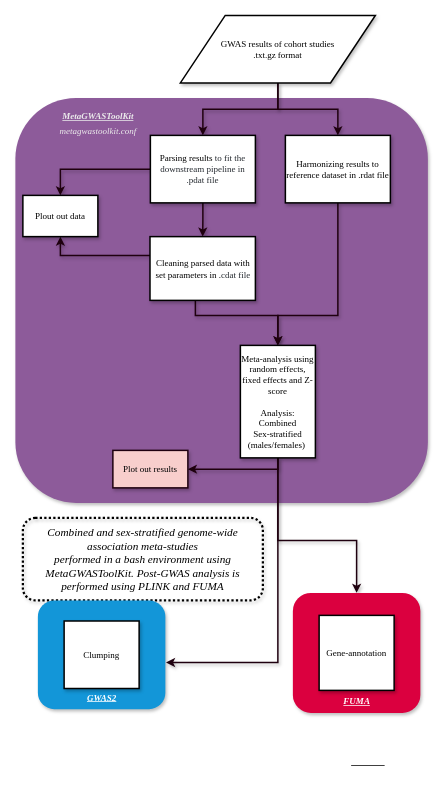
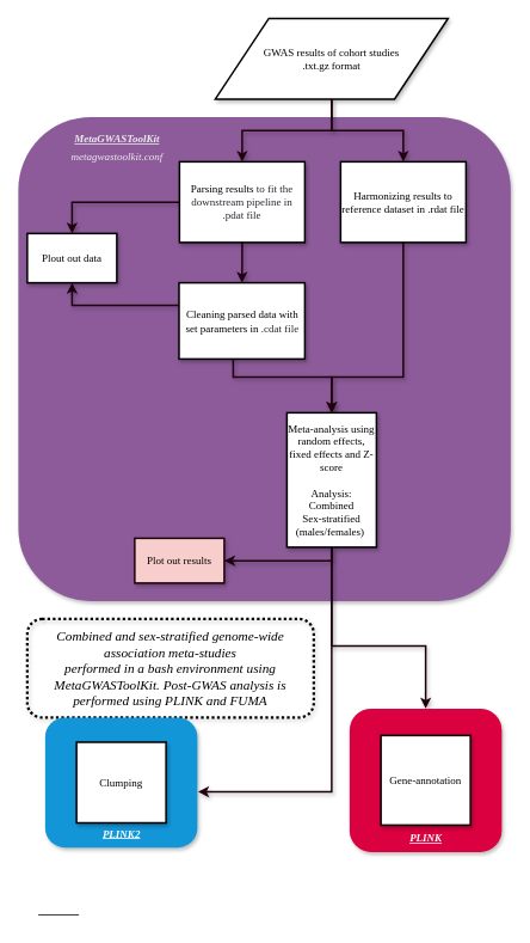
  <mxCell id="0" />
  <mxCell id="1" parent="0" />
  <mxCell id="2" value="" style="rounded=1;whiteSpace=wrap;html=1;shadow=1;labelBackgroundColor=none;fontFamily=Georgia;fontSize=12;fillColor=#8D5B9A;strokeColor=none;" parent="1" vertex="1"><mxGeometry x="20" y="130" width="550" height="540" as="geometry" /></mxCell>
  <mxCell id="3" style="edgeStyle=orthogonalEdgeStyle;rounded=0;orthogonalLoop=1;jettySize=auto;html=1;entryX=0.5;entryY=0;entryDx=0;entryDy=0;fontFamily=Georgia;fontSize=11;shadow=1;strokeColor=#1F000F;strokeWidth=2;fillColor=#000000;sketch=0;" parent="1" source="5" target="8" edge="1"><mxGeometry relative="1" as="geometry" /></mxCell>
  <mxCell id="4" style="edgeStyle=orthogonalEdgeStyle;rounded=0;orthogonalLoop=1;jettySize=auto;html=1;entryX=0.5;entryY=0;entryDx=0;entryDy=0;fontFamily=Georgia;fontSize=11;shadow=1;strokeColor=#1F000F;strokeWidth=2;fillColor=#000000;sketch=0;" parent="1" source="5" target="10" edge="1"><mxGeometry relative="1" as="geometry" /></mxCell>
  <mxCell id="5" value="GWAS results of cohort studies&lt;br&gt;.txt.gz format" style="shape=parallelogram;html=1;strokeWidth=2;perimeter=parallelogramPerimeter;whiteSpace=wrap;rounded=1;arcSize=0;size=0.23;fontFamily=Georgia;shadow=1;" parent="1" vertex="1"><mxGeometry x="240" y="20" width="260" height="90" as="geometry" /></mxCell>
  <mxCell id="6" style="edgeStyle=orthogonalEdgeStyle;rounded=0;orthogonalLoop=1;jettySize=auto;html=1;entryX=0.5;entryY=0;entryDx=0;entryDy=0;fontFamily=Georgia;fontSize=11;shadow=1;strokeColor=#1F000F;strokeWidth=2;fillColor=#000000;sketch=0;" parent="1" source="8" target="14" edge="1"><mxGeometry relative="1" as="geometry" /></mxCell>
  <mxCell id="7" value="" style="edgeStyle=orthogonalEdgeStyle;rounded=0;orthogonalLoop=1;jettySize=auto;html=1;fontFamily=Georgia;fontSize=11;strokeColor=#1F000F;strokeWidth=2;fillColor=#000000;sketch=0;shadow=1;" parent="1" source="8" target="13" edge="1"><mxGeometry relative="1" as="geometry" /></mxCell>
  <mxCell id="8" value="&lt;font style=&quot;font-size: 12px;&quot;&gt;Parsing results&amp;nbsp;&lt;span style=&quot;color: rgb(36, 41, 47); text-align: start; background-color: rgb(255, 255, 255);&quot;&gt;to fit the downstream pipeline in .pdat file&lt;/span&gt;&lt;/font&gt;" style="rounded=1;whiteSpace=wrap;html=1;absoluteArcSize=1;arcSize=0;strokeWidth=2;shadow=1;fontFamily=Georgia;" parent="1" vertex="1"><mxGeometry x="200" y="180" width="140" height="90" as="geometry" /></mxCell>
  <mxCell id="9" style="edgeStyle=orthogonalEdgeStyle;rounded=0;orthogonalLoop=1;jettySize=auto;html=1;entryX=0.5;entryY=0;entryDx=0;entryDy=0;fontFamily=Georgia;fontSize=11;shadow=1;strokeColor=#1F000F;strokeWidth=2;fillColor=#000000;sketch=0;" parent="1" source="10" target="18" edge="1"><mxGeometry relative="1" as="geometry"><Array as="points"><mxPoint x="450" y="420" /><mxPoint x="370" y="420" /></Array></mxGeometry></mxCell>
  <mxCell id="10" value="Harmonizing results to reference dataset in .rdat file" style="rounded=1;whiteSpace=wrap;html=1;absoluteArcSize=1;arcSize=0;strokeWidth=2;shadow=1;fontFamily=Georgia;" parent="1" vertex="1"><mxGeometry x="380" y="180" width="140" height="90" as="geometry" /></mxCell>
  <mxCell id="11" style="edgeStyle=orthogonalEdgeStyle;rounded=0;orthogonalLoop=1;jettySize=auto;html=1;entryX=0.5;entryY=1;entryDx=0;entryDy=0;fontFamily=Georgia;fontSize=11;shadow=1;strokeColor=#1F000F;strokeWidth=2;fillColor=#000000;sketch=0;" parent="1" source="13" target="14" edge="1"><mxGeometry relative="1" as="geometry"><Array as="points"><mxPoint x="80" y="340" /></Array></mxGeometry></mxCell>
  <mxCell id="12" style="edgeStyle=orthogonalEdgeStyle;rounded=0;orthogonalLoop=1;jettySize=auto;html=1;entryX=0.5;entryY=0;entryDx=0;entryDy=0;fontFamily=Georgia;fontSize=11;strokeColor=#1F000F;strokeWidth=2;fillColor=#000000;sketch=0;shadow=1;" parent="1" source="13" target="18" edge="1"><mxGeometry relative="1" as="geometry"><Array as="points"><mxPoint x="260" y="420" /><mxPoint x="370" y="420" /></Array></mxGeometry></mxCell>
  <mxCell id="13" value="&lt;font style=&quot;font-size: 12px;&quot;&gt;Cleaning parsed data with set parameters in .&lt;span style=&quot;color: rgb(36, 41, 47); text-align: start;&quot;&gt;cdat file&lt;/span&gt;&lt;/font&gt;" style="rounded=1;whiteSpace=wrap;html=1;absoluteArcSize=1;arcSize=0;strokeWidth=2;shadow=1;fontFamily=Georgia;" parent="1" vertex="1"><mxGeometry x="199.5" y="315" width="140.5" height="85" as="geometry" /></mxCell>
  <mxCell id="14" value="Plout out data" style="rounded=1;whiteSpace=wrap;html=1;absoluteArcSize=1;arcSize=0;strokeWidth=2;shadow=1;fontFamily=Georgia;" parent="1" vertex="1"><mxGeometry x="30" y="260" width="100" height="55" as="geometry" /></mxCell>
  <mxCell id="15" style="edgeStyle=orthogonalEdgeStyle;rounded=0;sketch=0;orthogonalLoop=1;jettySize=auto;html=1;entryX=0.5;entryY=0;entryDx=0;entryDy=0;shadow=1;strokeColor=#1F000F;fontFamily=Georgia;fontSize=12;fontColor=default;exitX=0.5;exitY=1;exitDx=0;exitDy=0;fillColor=#FFFFFF;arcSize=14;strokeWidth=2;" parent="1" source="18" target="26" edge="1"><mxGeometry relative="1" as="geometry"><mxPoint x="440" y="760" as="targetPoint" /><Array as="points"><mxPoint x="370" y="720" /><mxPoint x="475" y="720" /></Array></mxGeometry></mxCell>
  <mxCell id="16" style="edgeStyle=orthogonalEdgeStyle;rounded=0;sketch=0;orthogonalLoop=1;jettySize=auto;html=1;entryX=1;entryY=0.5;entryDx=0;entryDy=0;shadow=1;strokeColor=#1F000F;fontFamily=Georgia;fontSize=12;fontColor=default;fillColor=#FFFFFF;arcSize=14;strokeWidth=2;" parent="1" source="18" target="19" edge="1"><mxGeometry relative="1" as="geometry"><Array as="points"><mxPoint x="370" y="625" /></Array></mxGeometry></mxCell>
  <mxCell id="17" style="edgeStyle=orthogonalEdgeStyle;rounded=0;orthogonalLoop=1;jettySize=auto;html=1;entryX=1.005;entryY=0.571;entryDx=0;entryDy=0;entryPerimeter=0;fontSize=12;fontFamily=Georgia;strokeColor=#1F000F;sketch=0;shadow=1;fillColor=#FFFFFF;arcSize=14;strokeWidth=2;" parent="1" source="18" target="28" edge="1"><mxGeometry relative="1" as="geometry"><Array as="points"><mxPoint x="370" y="883" /></Array></mxGeometry></mxCell>
  <mxCell id="18" value="Meta-analysis using random effects, fixed effects and Z-score&lt;br&gt;&lt;br&gt;Analysis:&lt;br&gt;Combined&lt;br&gt;Sex-stratified (males/females)&amp;nbsp;" style="rounded=1;whiteSpace=wrap;html=1;absoluteArcSize=1;arcSize=0;strokeWidth=2;shadow=1;fontFamily=Georgia;" parent="1" vertex="1"><mxGeometry x="320" y="460" width="100" height="150" as="geometry" /></mxCell>
  <mxCell id="19" value="Plot out results" style="whiteSpace=wrap;html=1;absoluteArcSize=1;arcSize=14;strokeWidth=2;fillColor=#f8cecc;fontFamily=Georgia;strokeColor=#1F000F;sketch=0;shadow=1;" parent="1" vertex="1"><mxGeometry x="150" y="600" width="100" height="50" as="geometry" /></mxCell>
  <mxCell id="20" value="&lt;i&gt;&lt;b&gt;&lt;u&gt;MetaGWASToolKit&lt;/u&gt;&lt;/b&gt;&lt;/i&gt;" style="text;html=1;align=center;verticalAlign=middle;resizable=0;points=[];autosize=1;strokeColor=none;fillColor=none;fontSize=12;fontFamily=Georgia;shadow=1;labelBackgroundColor=none;fontColor=#ECECEC;" parent="1" vertex="1"><mxGeometry x="60" y="140" width="140" height="30" as="geometry" /></mxCell>
- <mxCell id="22" value="&lt;i&gt;&lt;b&gt;&lt;u&gt;&lt;font color=&quot;#ffffff&quot;&gt;MR-base&lt;/font&gt;&lt;/u&gt;&lt;/b&gt;&lt;/i&gt;" style="text;html=1;align=center;verticalAlign=middle;resizable=0;points=[];autosize=1;strokeColor=none;fillColor=none;fontSize=12;fontFamily=Georgia;shadow=1;labelBackgroundColor=none;" parent="1" vertex="1"><mxGeometry x="450" y="1000" width="80" height="30" as="geometry" /></mxCell>
+ <mxCell id="21" value="&lt;i&gt;&lt;b&gt;&lt;u&gt;&lt;font color=&quot;#ffffff&quot;&gt;VEGAS2&lt;/font&gt;&lt;/u&gt;&lt;/b&gt;&lt;/i&gt;" style="text;html=1;align=center;verticalAlign=middle;resizable=0;points=[];autosize=1;strokeColor=none;fillColor=none;fontSize=12;fontFamily=Georgia;shadow=1;labelBackgroundColor=none;" parent="1" vertex="1"><mxGeometry x="25" y="1000" width="80" height="30" as="geometry" /></mxCell>
  <mxCell id="23" value="&lt;i&gt;&lt;b&gt;&lt;u&gt;&lt;font color=&quot;#ffffff&quot;&gt;LD Hub&lt;/font&gt;&lt;/u&gt;&lt;/b&gt;&lt;/i&gt;" style="text;html=1;align=center;verticalAlign=middle;resizable=0;points=[];autosize=1;strokeColor=none;fillColor=none;fontSize=12;fontFamily=Georgia;shadow=1;labelBackgroundColor=none;" parent="1" vertex="1"><mxGeometry x="455" y="810" width="70" height="30" as="geometry" /></mxCell>
  <mxCell id="24" value="&lt;i&gt;metagwastoolkit.conf&lt;/i&gt;" style="text;html=1;align=center;verticalAlign=middle;resizable=0;points=[];autosize=1;strokeColor=none;fillColor=none;fontSize=12;fontFamily=Georgia;fontColor=#ECECEC;" parent="1" vertex="1"><mxGeometry x="59.5" y="160" width="140" height="30" as="geometry" /></mxCell>
  <mxCell id="25" value="&lt;div style=&quot;color: rgb(0, 0, 0);&quot;&gt;&lt;i style=&quot;font-size: 15px; background-color: initial;&quot;&gt;Combined and sex-stratified genome-wide association meta-studies&lt;/i&gt;&lt;/div&gt;&lt;div style=&quot;color: rgb(0, 0, 0);&quot;&gt;&lt;i style=&quot;font-size: 15px; background-color: initial;&quot;&gt;&amp;nbsp;performed in&amp;nbsp;&lt;/i&gt;&lt;i style=&quot;font-size: 15px; background-color: initial;&quot;&gt;a bash environment using&amp;nbsp;&lt;/i&gt;&lt;/div&gt;&lt;div style=&quot;color: rgb(0, 0, 0);&quot;&gt;&lt;span style=&quot;font-size: 15px;&quot;&gt;&lt;i&gt;MetaGWASToolKit. Post-GWAS analysis is performed using PLINK and FUMA&lt;/i&gt;&lt;/span&gt;&lt;/div&gt;" style="text;html=1;strokeColor=default;fillColor=none;align=center;verticalAlign=middle;whiteSpace=wrap;rounded=1;shadow=1;labelBackgroundColor=none;fontFamily=Georgia;fontSize=12;fontColor=#FFFFFF;dashed=1;strokeWidth=3;dashPattern=1 1;glass=0;" parent="1" vertex="1"><mxGeometry x="30" y="690" width="320" height="110" as="geometry" /></mxCell>
  <mxCell id="26" value="" style="rounded=1;whiteSpace=wrap;html=1;shadow=1;labelBackgroundColor=none;fontFamily=Georgia;fontSize=12;fillColor=#DB003F;strokeColor=none;" parent="1" vertex="1"><mxGeometry x="390" y="790" width="170" height="160" as="geometry" /></mxCell>
  <mxCell id="27" value="Gene-annotation" style="rounded=1;whiteSpace=wrap;html=1;absoluteArcSize=1;arcSize=0;strokeWidth=2;shadow=1;fontFamily=Georgia;" parent="1" vertex="1"><mxGeometry x="425" y="820" width="100" height="100" as="geometry" /></mxCell>
  <mxCell id="28" value="" style="whiteSpace=wrap;html=1;fillColor=#1396D8;strokeColor=none;fontFamily=Georgia;sketch=0;glass=0;shadow=1;rounded=1;" parent="1" vertex="1"><mxGeometry x="50" y="800" width="170" height="145" as="geometry" /></mxCell>
  <mxCell id="29" value="Clumping" style="rounded=1;whiteSpace=wrap;html=1;absoluteArcSize=1;arcSize=0;strokeWidth=2;shadow=1;fontFamily=Georgia;" parent="1" vertex="1"><mxGeometry x="85" y="827.5" width="100" height="90" as="geometry" /></mxCell>
- <mxCell id="30" value="&lt;i&gt;&lt;b&gt;&lt;u&gt;GWAS2&lt;/u&gt;&lt;/b&gt;&lt;/i&gt;" style="text;html=1;align=center;verticalAlign=middle;resizable=0;points=[];autosize=1;strokeColor=none;fillColor=none;fontFamily=Georgia;sketch=0;shadow=1;fontColor=#FFFFFF;" parent="1" vertex="1"><mxGeometry x="100" y="915" width="70" height="30" as="geometry" /></mxCell>
- <mxCell id="31" value="&lt;i&gt;&lt;b&gt;&lt;u&gt;FUMA&lt;/u&gt;&lt;/b&gt;&lt;/i&gt;" style="text;html=1;align=center;verticalAlign=middle;resizable=0;points=[];autosize=1;strokeColor=none;fillColor=none;fontFamily=Georgia;sketch=0;shadow=1;fontColor=#FFFFFF;" parent="1" vertex="1"><mxGeometry x="445" y="920" width="60" height="30" as="geometry" /></mxCell>
+ <mxCell id="30" value="&lt;i&gt;&lt;b&gt;&lt;u&gt;PLINK2&lt;/u&gt;&lt;/b&gt;&lt;/i&gt;" style="text;html=1;align=center;verticalAlign=middle;resizable=0;points=[];autosize=1;strokeColor=none;fillColor=none;fontFamily=Georgia;sketch=0;shadow=1;fontColor=#FFFFFF;" parent="1" vertex="1"><mxGeometry x="100" y="915" width="70" height="30" as="geometry" /></mxCell>
+ <mxCell id="31" value="&lt;i&gt;&lt;b&gt;&lt;u&gt;PLINK&lt;/u&gt;&lt;/b&gt;&lt;/i&gt;" style="text;html=1;align=center;verticalAlign=middle;resizable=0;points=[];autosize=1;strokeColor=none;fillColor=none;fontFamily=Georgia;sketch=0;shadow=1;fontColor=#FFFFFF;" parent="1" vertex="1"><mxGeometry x="445" y="920" width="60" height="30" as="geometry" /></mxCell>
